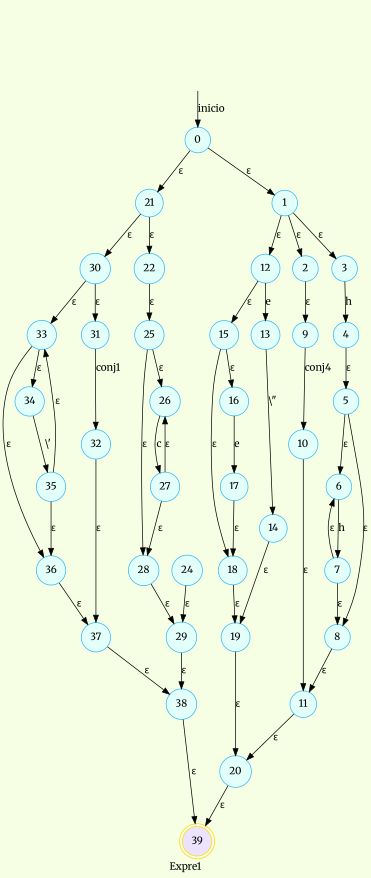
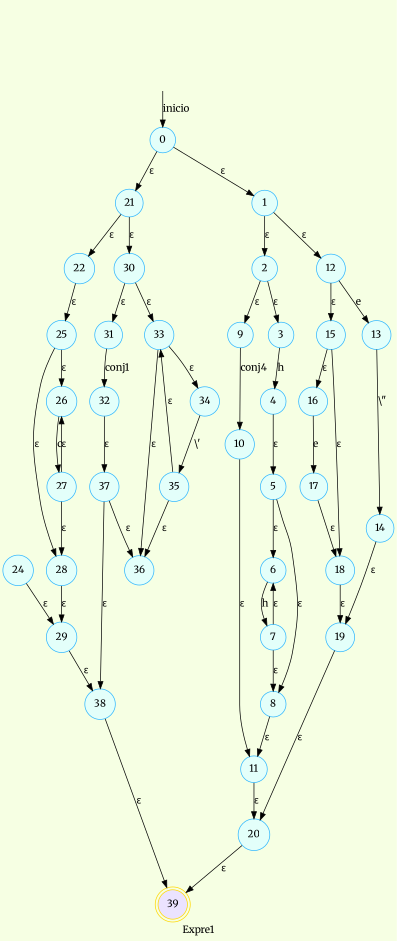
  digraph {
    bgcolor="#F6FFE3"
    fontname=Merriweather
    label=Expre1
    rankdir=TB
    node [color="#2CB5FF" fillcolor="#E3FFFA" fontname=Merriweather shape=circle style=filled]
    edge [fontname=Merriweather]
    39 [color=gold fillcolor="#EBE3FF" shape=doublecircle]
    flechainicio [style=invis]
    0
    21
    1
    30
    22
    12
    2
    33
    31
    25
    15
    13
    9
    3
    16
    18
    14
    10
    4
    11
    5
    6
    8
    7
    20
    17
    19
    34
    36
    32
    26
    28
    27
    29
    24
    38
    35
    37
    flechainicio -> 0 [label=inicio]
    0 -> 21 [label="ε"]
    0 -> 1 [label="ε"]
    21 -> 30 [label="ε"]
    21 -> 22 [label="ε"]
    1 -> 12 [label="ε"]
    1 -> 2 [label="ε"]
    30 -> 33 [label="ε"]
    30 -> 31 [label="ε"]
    22 -> 25 [label="ε"]
    12 -> 15 [label="ε"]
    12 -> 13 [label=e]
    2 -> 9 [label="ε"]
-   1 -> 3 [label="ε"]
+   2 -> 3 [label="ε"]
    33 -> 34 [label="ε"]
    33 -> 36 [label="ε"]
    31 -> 32 [label=conj1]
    25 -> 26 [label="ε"]
    25 -> 28 [label="ε"]
    15 -> 16 [label="ε"]
    15 -> 18 [label="ε"]
    13 -> 14 [label="\\\""]
    9 -> 10 [label=conj4]
    3 -> 4 [label=h]
    16 -> 17 [label=e]
    18 -> 19 [label="ε"]
    14 -> 19 [label="ε"]
    10 -> 11 [label="ε"]
    4 -> 5 [label="ε"]
    11 -> 20 [label="ε"]
    5 -> 6 [label="ε"]
    5 -> 8 [label="ε"]
    6 -> 7 [label=h]
    8 -> 11 [label="ε"]
    7 -> 6 [label="ε"]
    7 -> 8 [label="ε"]
    20 -> 39 [label="ε"]
    17 -> 18 [label="ε"]
    19 -> 20 [label="ε"]
    34 -> 35 [label="\\'"]
-   36 -> 37 [label="ε"]
+   37 -> 36 [label="ε"]
    32 -> 37 [label="ε"]
    26 -> 27 [label=c]
    28 -> 29 [label="ε"]
    27 -> 26 [label="ε"]
    27 -> 28 [label="ε"]
    29 -> 38 [label="ε"]
    24 -> 29 [label="ε"]
    38 -> 39 [label="ε"]
    35 -> 33 [label="ε"]
    35 -> 36 [label="ε"]
    37 -> 38 [label="ε"]
  }
